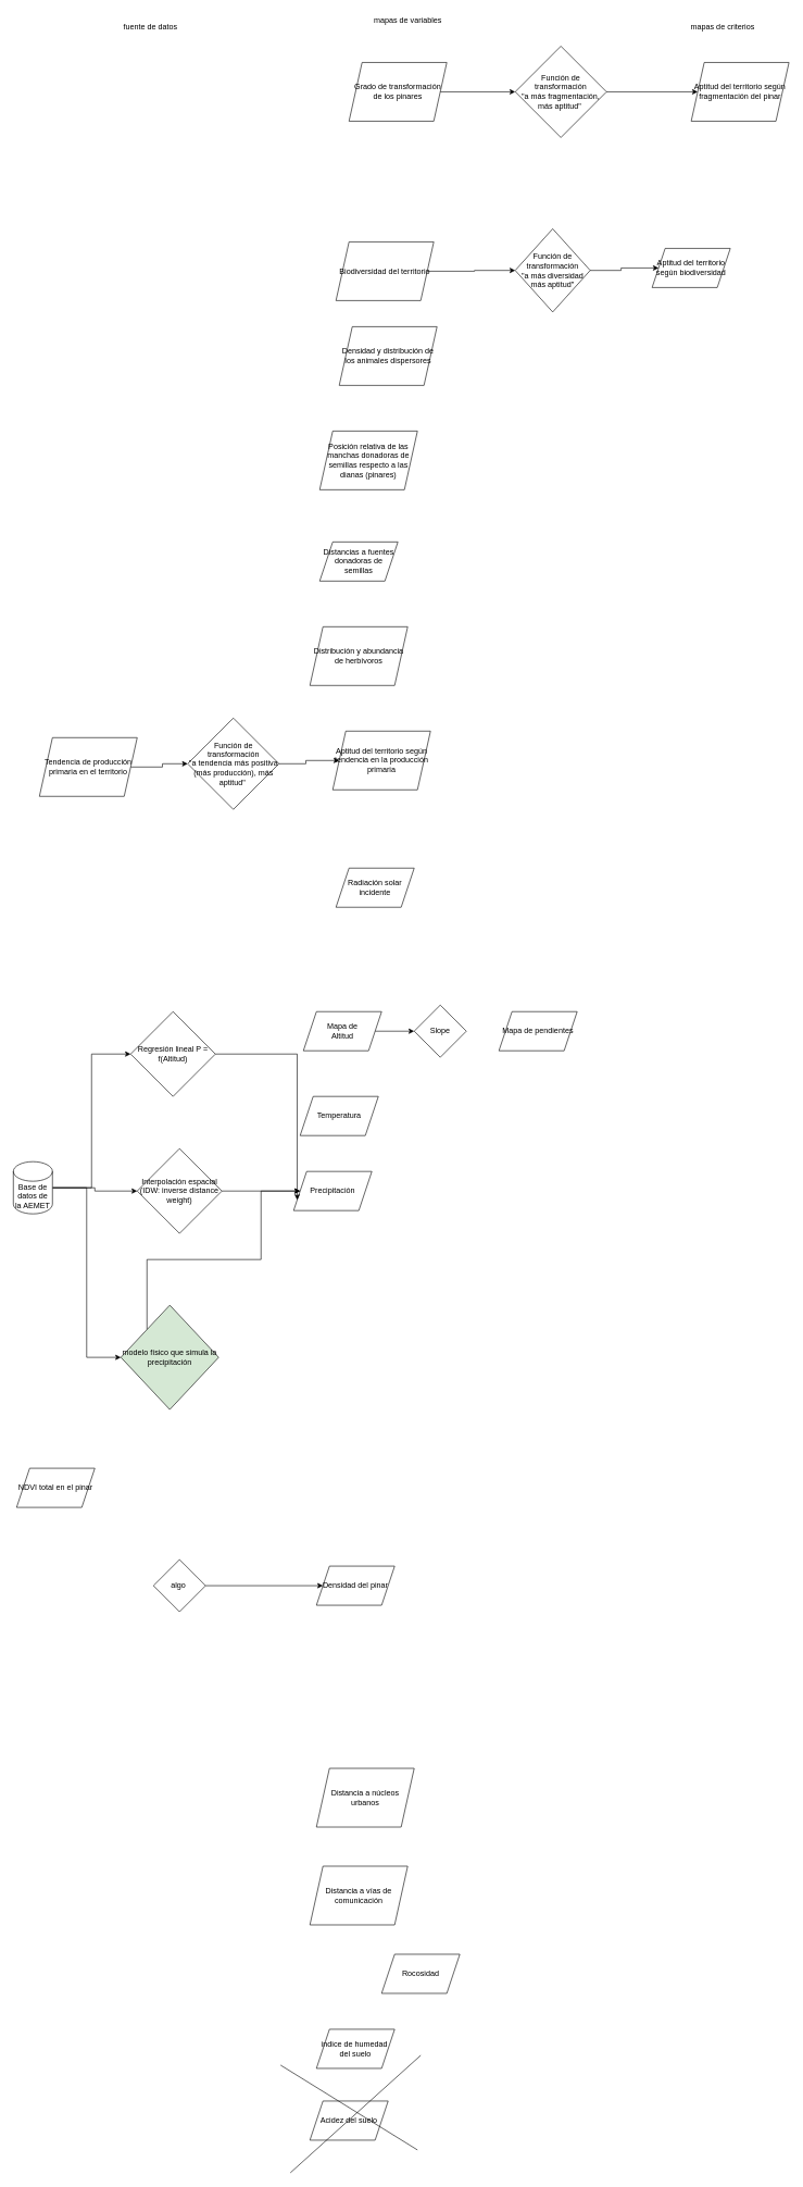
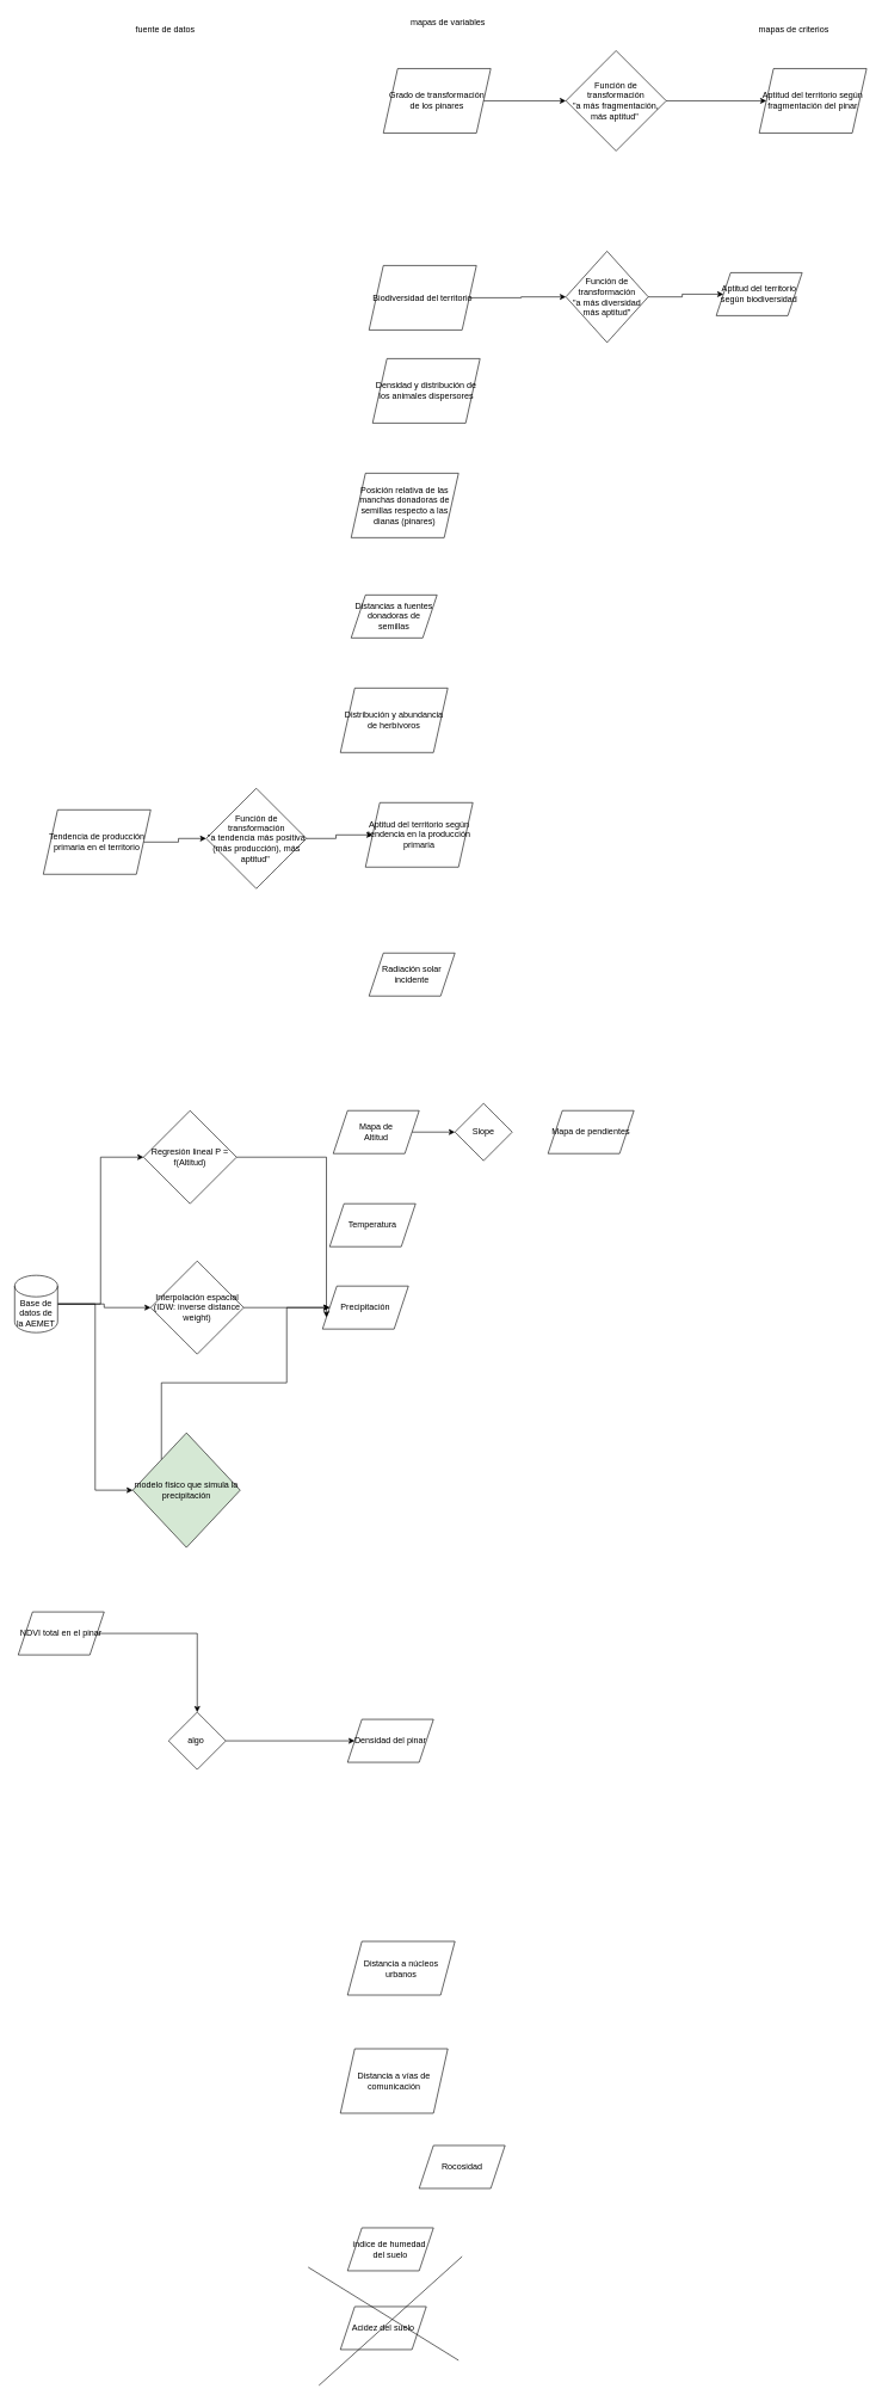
  <mxCell id="0" />
  <mxCell id="1" parent="0" />
  <mxCell id="2" value="Posición relativa de las manchas donadoras de semillas respecto a las dianas (pinares)&lt;br&gt;" style="shape=parallelogram;perimeter=parallelogramPerimeter;whiteSpace=wrap;html=1;fixedSize=1;" parent="1" vertex="1"><mxGeometry x="490" y="660" width="150" height="90" as="geometry" /></mxCell>
  <mxCell id="3" value="Acidez del suelo" style="shape=parallelogram;perimeter=parallelogramPerimeter;whiteSpace=wrap;html=1;fixedSize=1;" parent="1" vertex="1"><mxGeometry x="475" y="3220" width="120" height="60" as="geometry" /></mxCell>
  <mxCell id="4" value="" style="edgeStyle=orthogonalEdgeStyle;rounded=0;orthogonalLoop=1;jettySize=auto;html=1;" parent="1" source="5" target="12" edge="1"><mxGeometry relative="1" as="geometry" /></mxCell>
  <mxCell id="5" value="Mapa de &lt;br&gt;Altitud" style="shape=parallelogram;perimeter=parallelogramPerimeter;whiteSpace=wrap;html=1;fixedSize=1;" parent="1" vertex="1"><mxGeometry x="465" y="1550" width="120" height="60" as="geometry" /></mxCell>
  <mxCell id="6" value="Temperatura" style="shape=parallelogram;perimeter=parallelogramPerimeter;whiteSpace=wrap;html=1;fixedSize=1;" parent="1" vertex="1"><mxGeometry x="460" y="1680" width="120" height="60" as="geometry" /></mxCell>
  <mxCell id="7" value="Precipitación" style="shape=parallelogram;perimeter=parallelogramPerimeter;whiteSpace=wrap;html=1;fixedSize=1;" parent="1" vertex="1"><mxGeometry x="450" y="1795" width="120" height="60" as="geometry" /></mxCell>
  <mxCell id="8" value="Mapa de pendientes" style="shape=parallelogram;perimeter=parallelogramPerimeter;whiteSpace=wrap;html=1;fixedSize=1;" parent="1" vertex="1"><mxGeometry x="765" y="1550" width="120" height="60" as="geometry" /></mxCell>
  <mxCell id="9" value="Radiación solar incidente" style="shape=parallelogram;perimeter=parallelogramPerimeter;whiteSpace=wrap;html=1;fixedSize=1;" parent="1" vertex="1"><mxGeometry x="515" y="1330" width="120" height="60" as="geometry" /></mxCell>
  <mxCell id="10" value="Rocosidad" style="shape=parallelogram;perimeter=parallelogramPerimeter;whiteSpace=wrap;html=1;fixedSize=1;" parent="1" vertex="1"><mxGeometry x="585" y="2995" width="120" height="60" as="geometry" /></mxCell>
  <mxCell id="11" value="Densidad del pinar" style="shape=parallelogram;perimeter=parallelogramPerimeter;whiteSpace=wrap;html=1;fixedSize=1;" parent="1" vertex="1"><mxGeometry x="485" y="2400" width="120" height="60" as="geometry" /></mxCell>
  <mxCell id="12" value="Slope" style="rhombus;whiteSpace=wrap;html=1;" parent="1" vertex="1"><mxGeometry x="635" y="1540" width="80" height="80" as="geometry" /></mxCell>
  <mxCell id="13" value="Distancias a fuentes donadoras de semillas" style="shape=parallelogram;perimeter=parallelogramPerimeter;whiteSpace=wrap;html=1;fixedSize=1;" parent="1" vertex="1"><mxGeometry x="490" y="830" width="120" height="60" as="geometry" /></mxCell>
  <mxCell id="14" value="Densidad y distribución de los animales dispersores" style="shape=parallelogram;perimeter=parallelogramPerimeter;whiteSpace=wrap;html=1;fixedSize=1;" parent="1" vertex="1"><mxGeometry x="520" y="500" width="150" height="90" as="geometry" /></mxCell>
  <mxCell id="15" style="edgeStyle=orthogonalEdgeStyle;rounded=0;orthogonalLoop=1;jettySize=auto;html=1;entryX=0;entryY=0.5;entryDx=0;entryDy=0;" parent="1" source="16" target="31" edge="1"><mxGeometry relative="1" as="geometry" /></mxCell>
  <mxCell id="16" value="Grado de transformación de los pinares" style="shape=parallelogram;perimeter=parallelogramPerimeter;whiteSpace=wrap;html=1;fixedSize=1;" parent="1" vertex="1"><mxGeometry x="535" y="95" width="150" height="90" as="geometry" /></mxCell>
- <mxCell id="17" value="Distancia a núcleos urbanos" style="shape=parallelogram;perimeter=parallelogramPerimeter;whiteSpace=wrap;html=1;fixedSize=1;" parent="1" vertex="1"><mxGeometry x="485" y="2710" width="150" height="90" as="geometry" /></mxCell>
+ <mxCell id="17" value="Distancia a núcleos urbanos" style="shape=parallelogram;perimeter=parallelogramPerimeter;whiteSpace=wrap;html=1;fixedSize=1;" parent="1" vertex="1"><mxGeometry x="485" y="2710" width="150" height="75" as="geometry" /></mxCell>
  <mxCell id="18" value="Distribución y abundancia de herbívoros" style="shape=parallelogram;perimeter=parallelogramPerimeter;whiteSpace=wrap;html=1;fixedSize=1;" parent="1" vertex="1"><mxGeometry x="475" y="960" width="150" height="90" as="geometry" /></mxCell>
  <mxCell id="19" value="Distancia a vías de comunicación" style="shape=parallelogram;perimeter=parallelogramPerimeter;whiteSpace=wrap;html=1;fixedSize=1;" parent="1" vertex="1"><mxGeometry x="475" y="2860" width="150" height="90" as="geometry" /></mxCell>
  <mxCell id="20" style="edgeStyle=orthogonalEdgeStyle;rounded=0;orthogonalLoop=1;jettySize=auto;html=1;entryX=0;entryY=0.5;entryDx=0;entryDy=0;" parent="1" source="21" target="28" edge="1"><mxGeometry relative="1" as="geometry" /></mxCell>
  <mxCell id="21" value="Tendencia de producción primaria en el territorio" style="shape=parallelogram;perimeter=parallelogramPerimeter;whiteSpace=wrap;html=1;fixedSize=1;" parent="1" vertex="1"><mxGeometry x="60" y="1130" width="150" height="90" as="geometry" /></mxCell>
  <mxCell id="22" value="" style="edgeStyle=orthogonalEdgeStyle;rounded=0;orthogonalLoop=1;jettySize=auto;html=1;" parent="1" source="23" target="25" edge="1"><mxGeometry relative="1" as="geometry" /></mxCell>
  <mxCell id="23" value="Biodiversidad del territorio" style="shape=parallelogram;perimeter=parallelogramPerimeter;whiteSpace=wrap;html=1;fixedSize=1;" parent="1" vertex="1"><mxGeometry x="515" y="370" width="150" height="90" as="geometry" /></mxCell>
  <mxCell id="24" style="edgeStyle=orthogonalEdgeStyle;rounded=0;orthogonalLoop=1;jettySize=auto;html=1;" parent="1" source="25" target="26" edge="1"><mxGeometry relative="1" as="geometry" /></mxCell>
  <mxCell id="25" value="Función de transformación&lt;br&gt;&quot;a más diversidad más aptitud&quot;" style="rhombus;whiteSpace=wrap;html=1;" parent="1" vertex="1"><mxGeometry x="790" y="350" width="115" height="127.5" as="geometry" /></mxCell>
  <mxCell id="26" value="Aptitud del territorio según biodiversidad" style="shape=parallelogram;perimeter=parallelogramPerimeter;whiteSpace=wrap;html=1;fixedSize=1;" parent="1" vertex="1"><mxGeometry x="1000" y="380" width="120" height="60" as="geometry" /></mxCell>
  <mxCell id="27" style="edgeStyle=orthogonalEdgeStyle;rounded=0;orthogonalLoop=1;jettySize=auto;html=1;" parent="1" source="28" target="29" edge="1"><mxGeometry relative="1" as="geometry" /></mxCell>
  <mxCell id="28" value="Función de transformación&lt;br&gt;&quot;a tendencia más positiva (más producción), más aptitud&quot;&amp;nbsp;" style="rhombus;whiteSpace=wrap;html=1;" parent="1" vertex="1"><mxGeometry x="287.5" y="1100" width="140" height="140" as="geometry" /></mxCell>
  <mxCell id="29" value="Aptitud del territorio según tendencia en la producción primaria" style="shape=parallelogram;perimeter=parallelogramPerimeter;whiteSpace=wrap;html=1;fixedSize=1;" parent="1" vertex="1"><mxGeometry x="510" y="1120" width="150" height="90" as="geometry" /></mxCell>
  <mxCell id="30" style="edgeStyle=orthogonalEdgeStyle;rounded=0;orthogonalLoop=1;jettySize=auto;html=1;entryX=0;entryY=0.5;entryDx=0;entryDy=0;" parent="1" source="31" target="32" edge="1"><mxGeometry relative="1" as="geometry" /></mxCell>
  <mxCell id="31" value="Función de transformación&lt;br&gt;&quot;a más fragmentación, más aptitud&quot;&amp;nbsp;" style="rhombus;whiteSpace=wrap;html=1;" parent="1" vertex="1"><mxGeometry x="790" y="70" width="140" height="140" as="geometry" /></mxCell>
  <mxCell id="32" value="Aptitud del territorio según fragmentación del pinar" style="shape=parallelogram;perimeter=parallelogramPerimeter;whiteSpace=wrap;html=1;fixedSize=1;" parent="1" vertex="1"><mxGeometry x="1060" y="95" width="150" height="90" as="geometry" /></mxCell>
  <mxCell id="33" value="mapas de criterios" style="text;html=1;align=center;verticalAlign=middle;resizable=0;points=[];autosize=1;strokeColor=none;fillColor=none;" parent="1" vertex="1"><mxGeometry x="1053" y="30" width="110" height="20" as="geometry" /></mxCell>
  <mxCell id="34" value="mapas de variables" style="text;html=1;align=center;verticalAlign=middle;resizable=0;points=[];autosize=1;strokeColor=none;fillColor=none;" parent="1" vertex="1"><mxGeometry x="565" y="20" width="120" height="20" as="geometry" /></mxCell>
  <mxCell id="35" value="" style="endArrow=none;html=1;rounded=0;" parent="1" edge="1"><mxGeometry width="50" height="50" relative="1" as="geometry"><mxPoint x="445" y="3330" as="sourcePoint" /><mxPoint x="645" y="3150" as="targetPoint" /></mxGeometry></mxCell>
  <mxCell id="36" value="" style="endArrow=none;html=1;rounded=0;" parent="1" edge="1"><mxGeometry width="50" height="50" relative="1" as="geometry"><mxPoint x="430" y="3165" as="sourcePoint" /><mxPoint x="640" y="3295" as="targetPoint" /></mxGeometry></mxCell>
  <mxCell id="37" value="índice de humedad&amp;nbsp; del suelo" style="shape=parallelogram;perimeter=parallelogramPerimeter;whiteSpace=wrap;html=1;fixedSize=1;" parent="1" vertex="1"><mxGeometry x="485" y="3110" width="120" height="60" as="geometry" /></mxCell>
  <mxCell id="38" style="edgeStyle=orthogonalEdgeStyle;rounded=0;orthogonalLoop=1;jettySize=auto;html=1;entryX=0;entryY=0.5;entryDx=0;entryDy=0;" parent="1" source="41" target="43" edge="1"><mxGeometry relative="1" as="geometry" /></mxCell>
  <mxCell id="39" style="edgeStyle=orthogonalEdgeStyle;rounded=0;orthogonalLoop=1;jettySize=auto;html=1;entryX=0;entryY=0.5;entryDx=0;entryDy=0;" parent="1" source="41" target="45" edge="1"><mxGeometry relative="1" as="geometry" /></mxCell>
  <mxCell id="40" style="edgeStyle=orthogonalEdgeStyle;rounded=0;orthogonalLoop=1;jettySize=auto;html=1;entryX=0;entryY=0.5;entryDx=0;entryDy=0;" parent="1" source="41" target="47" edge="1"><mxGeometry relative="1" as="geometry" /></mxCell>
  <mxCell id="41" value="Base de datos de la AEMET" style="shape=cylinder3;whiteSpace=wrap;html=1;boundedLbl=1;backgroundOutline=1;size=15;" parent="1" vertex="1"><mxGeometry x="20" y="1780" width="60" height="80" as="geometry" /></mxCell>
  <mxCell id="42" style="edgeStyle=orthogonalEdgeStyle;rounded=0;orthogonalLoop=1;jettySize=auto;html=1;entryX=0;entryY=0.75;entryDx=0;entryDy=0;" parent="1" source="43" target="7" edge="1"><mxGeometry relative="1" as="geometry" /></mxCell>
  <mxCell id="43" value="Regresión lineal P = f(Altitud)" style="rhombus;whiteSpace=wrap;html=1;" parent="1" vertex="1"><mxGeometry x="200" y="1550" width="130" height="130" as="geometry" /></mxCell>
  <mxCell id="44" style="edgeStyle=orthogonalEdgeStyle;rounded=0;orthogonalLoop=1;jettySize=auto;html=1;" parent="1" source="45" target="7" edge="1"><mxGeometry relative="1" as="geometry" /></mxCell>
  <mxCell id="45" value="Interpolación espacial (IDW: inverse distance weight)" style="rhombus;whiteSpace=wrap;html=1;" parent="1" vertex="1"><mxGeometry x="210" y="1760" width="130" height="130" as="geometry" /></mxCell>
  <mxCell id="46" style="edgeStyle=orthogonalEdgeStyle;rounded=0;orthogonalLoop=1;jettySize=auto;html=1;" parent="1" source="47" target="7" edge="1"><mxGeometry relative="1" as="geometry"><Array as="points"><mxPoint x="225" y="1930" /><mxPoint x="400" y="1930" /><mxPoint x="400" y="1825" /></Array></mxGeometry></mxCell>
  <mxCell id="47" value="modelo físico que simula la precipitación" style="rhombus;whiteSpace=wrap;html=1;fillColor=#d5e8d4;" parent="1" vertex="1"><mxGeometry x="185" y="2000" width="150" height="160" as="geometry" /></mxCell>
+ <mxCell id="48" style="edgeStyle=orthogonalEdgeStyle;rounded=0;orthogonalLoop=1;jettySize=auto;html=1;" parent="1" source="49" target="51" edge="1"><mxGeometry relative="1" as="geometry" /></mxCell>
  <mxCell id="49" value="NDVI total en el pinar" style="shape=parallelogram;perimeter=parallelogramPerimeter;whiteSpace=wrap;html=1;fixedSize=1;" parent="1" vertex="1"><mxGeometry x="25" y="2250" width="120" height="60" as="geometry" /></mxCell>
  <mxCell id="50" style="edgeStyle=orthogonalEdgeStyle;rounded=0;orthogonalLoop=1;jettySize=auto;html=1;entryX=0;entryY=0.5;entryDx=0;entryDy=0;" parent="1" source="51" target="11" edge="1"><mxGeometry relative="1" as="geometry" /></mxCell>
  <mxCell id="51" value="algo&amp;nbsp;" style="rhombus;whiteSpace=wrap;html=1;" parent="1" vertex="1"><mxGeometry x="235" y="2390" width="80" height="80" as="geometry" /></mxCell>
  <mxCell id="52" value="fuente de datos" style="text;html=1;align=center;verticalAlign=middle;resizable=0;points=[];autosize=1;strokeColor=none;fillColor=none;" vertex="1" parent="1"><mxGeometry x="180" y="30" width="100" height="20" as="geometry" /></mxCell>
